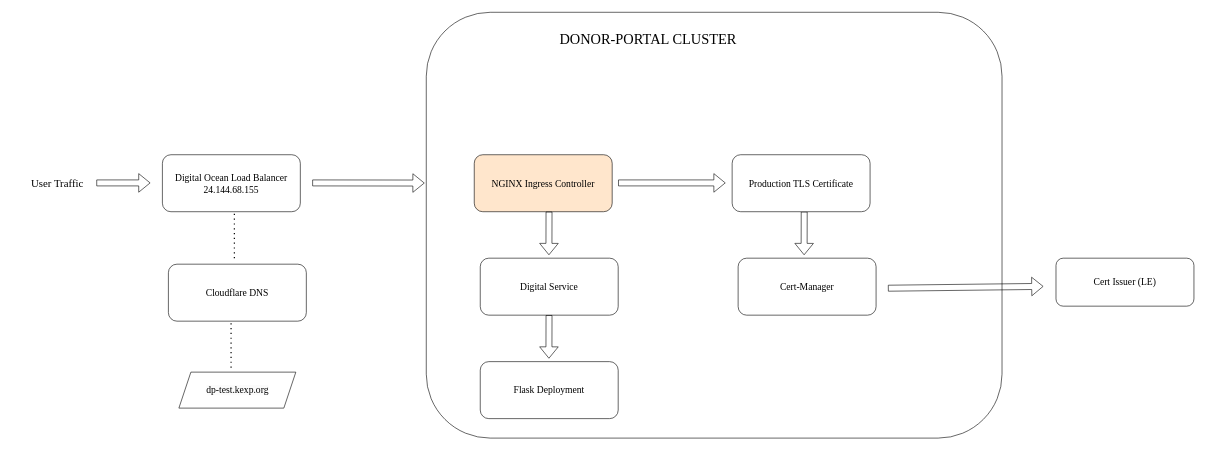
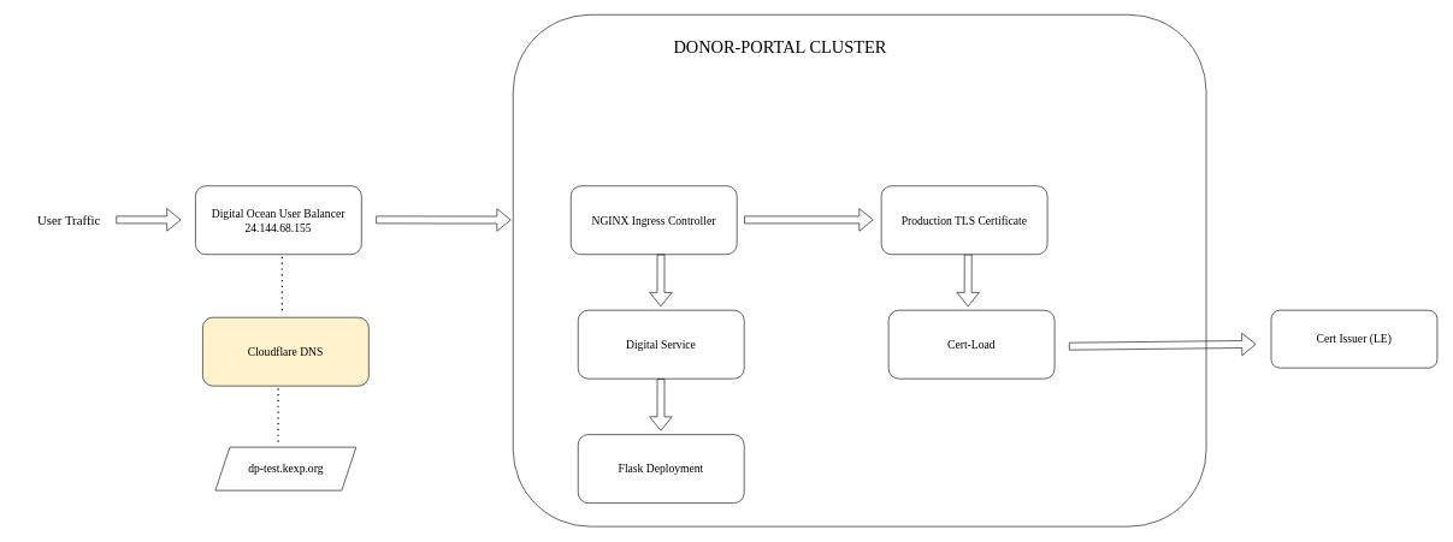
  <mxCell id="0" />
  <mxCell id="1" parent="0" />
  <mxCell id="2" value="User Traffic" style="text;strokeColor=none;align=center;fillColor=none;html=1;verticalAlign=middle;whiteSpace=wrap;rounded=0;fontFamily=Comic Sans MS;fontSize=18;" vertex="1" parent="1"><mxGeometry x="20" y="290" width="150" height="30" as="geometry" /></mxCell>
  <mxCell id="3" value="" style="shape=flexArrow;endArrow=classic;html=1;rounded=0;" edge="1" parent="1"><mxGeometry width="50" height="50" relative="1" as="geometry"><mxPoint x="160" y="304.5" as="sourcePoint" /><mxPoint x="250" y="304.5" as="targetPoint" /><Array as="points" /></mxGeometry></mxCell>
- <mxCell id="4" value="&lt;font style=&quot;font-size: 16px;&quot; face=&quot;Comic Sans MS&quot;&gt;Digital Ocean Load Balancer&lt;br&gt;24.144.68.155&lt;/font&gt;" style="rounded=1;whiteSpace=wrap;html=1;" vertex="1" parent="1"><mxGeometry x="270" y="257.5" width="230" height="95" as="geometry" /></mxCell>
+ <mxCell id="4" value="&lt;font style=&quot;font-size: 16px;&quot; face=&quot;Comic Sans MS&quot;&gt;Digital Ocean User Balancer&lt;br&gt;24.144.68.155&lt;/font&gt;" style="rounded=1;whiteSpace=wrap;html=1;" vertex="1" parent="1"><mxGeometry x="270" y="257.5" width="230" height="95" as="geometry" /></mxCell>
  <mxCell id="5" value="" style="endArrow=none;dashed=1;html=1;dashPattern=1 3;strokeWidth=2;rounded=0;" edge="1" parent="1"><mxGeometry width="50" height="50" relative="1" as="geometry"><mxPoint x="390" y="430" as="sourcePoint" /><mxPoint x="390" y="352.5" as="targetPoint" /></mxGeometry></mxCell>
- <mxCell id="6" value="&lt;font face=&quot;Comic Sans MS&quot;&gt;&lt;span style=&quot;font-size: 16px;&quot;&gt;Cloudflare DNS&lt;/span&gt;&lt;/font&gt;" style="rounded=1;whiteSpace=wrap;html=1;" vertex="1" parent="1"><mxGeometry x="280" y="440" width="230" height="95" as="geometry" /></mxCell>
+ <mxCell id="6" value="&lt;font face=&quot;Comic Sans MS&quot;&gt;&lt;span style=&quot;font-size: 16px;&quot;&gt;Cloudflare DNS&lt;/span&gt;&lt;/font&gt;" style="rounded=1;whiteSpace=wrap;html=1;fillColor=#fff2cc;" vertex="1" parent="1"><mxGeometry x="280" y="440" width="230" height="95" as="geometry" /></mxCell>
  <mxCell id="7" value="" style="endArrow=none;dashed=1;html=1;dashPattern=1 3;strokeWidth=2;rounded=0;" edge="1" parent="1"><mxGeometry width="50" height="50" relative="1" as="geometry"><mxPoint x="384.5" y="612.5" as="sourcePoint" /><mxPoint x="384.5" y="535" as="targetPoint" /></mxGeometry></mxCell>
  <mxCell id="8" value="&lt;span style=&quot;color: rgb(0, 0, 0); font-family: &amp;quot;Comic Sans MS&amp;quot;; font-size: 16px; font-style: normal; font-variant-ligatures: normal; font-variant-caps: normal; font-weight: 400; letter-spacing: normal; orphans: 2; text-align: center; text-indent: 0px; text-transform: none; widows: 2; word-spacing: 0px; -webkit-text-stroke-width: 0px; background-color: rgb(251, 251, 251); text-decoration-thickness: initial; text-decoration-style: initial; text-decoration-color: initial; float: none; display: inline !important;&quot;&gt;dp-test.kexp.org&lt;/span&gt;" style="shape=parallelogram;perimeter=parallelogramPerimeter;whiteSpace=wrap;html=1;fixedSize=1;" vertex="1" parent="1"><mxGeometry x="297.5" y="620" width="195" height="60" as="geometry" /></mxCell>
  <mxCell id="9" value="" style="rounded=1;whiteSpace=wrap;html=1;" vertex="1" parent="1"><mxGeometry x="710" y="20" width="960" height="710" as="geometry" /></mxCell>
  <mxCell id="10" value="" style="shape=flexArrow;endArrow=classic;html=1;rounded=0;entryX=-0.003;entryY=0.401;entryDx=0;entryDy=0;entryPerimeter=0;" edge="1" parent="1" target="9"><mxGeometry width="50" height="50" relative="1" as="geometry"><mxPoint x="520" y="304.5" as="sourcePoint" /><mxPoint x="690" y="305" as="targetPoint" /><Array as="points" /></mxGeometry></mxCell>
  <mxCell id="11" value="&lt;font style=&quot;font-size: 24px;&quot;&gt;DONOR-PORTAL CLUSTER&lt;/font&gt;" style="text;strokeColor=none;align=center;fillColor=none;html=1;verticalAlign=middle;whiteSpace=wrap;rounded=0;fontFamily=Comic Sans MS;fontSize=18;" vertex="1" parent="1"><mxGeometry x="885" y="40" width="390" height="50" as="geometry" /></mxCell>
- <mxCell id="12" value="&lt;font face=&quot;Comic Sans MS&quot;&gt;&lt;span style=&quot;font-size: 16px;&quot;&gt;NGINX Ingress Controller&lt;/span&gt;&lt;/font&gt;" style="rounded=1;whiteSpace=wrap;html=1;fillColor=#ffe6cc;" vertex="1" parent="1"><mxGeometry x="790" y="257.5" width="230" height="95" as="geometry" /></mxCell>
+ <mxCell id="12" value="&lt;font face=&quot;Comic Sans MS&quot;&gt;&lt;span style=&quot;font-size: 16px;&quot;&gt;NGINX Ingress Controller&lt;/span&gt;&lt;/font&gt;" style="rounded=1;whiteSpace=wrap;html=1;" vertex="1" parent="1"><mxGeometry x="790" y="257.5" width="230" height="95" as="geometry" /></mxCell>
  <mxCell id="13" value="" style="shape=flexArrow;endArrow=classic;html=1;rounded=0;entryX=0.232;entryY=0.604;entryDx=0;entryDy=0;entryPerimeter=0;" edge="1" parent="1"><mxGeometry width="50" height="50" relative="1" as="geometry"><mxPoint x="1340.18" y="352.5" as="sourcePoint" /><mxPoint x="1340" y="424.84" as="targetPoint" /></mxGeometry></mxCell>
  <mxCell id="14" value="&lt;font face=&quot;Comic Sans MS&quot;&gt;&lt;span style=&quot;font-size: 16px;&quot;&gt;Digital Service&lt;/span&gt;&lt;/font&gt;" style="rounded=1;whiteSpace=wrap;html=1;" vertex="1" parent="1"><mxGeometry x="800" y="430" width="230" height="95" as="geometry" /></mxCell>
  <mxCell id="15" value="" style="shape=flexArrow;endArrow=classic;html=1;rounded=0;entryX=0.046;entryY=0.297;entryDx=0;entryDy=0;entryPerimeter=0;" edge="1" parent="1"><mxGeometry width="50" height="50" relative="1" as="geometry"><mxPoint x="1030" y="304.5" as="sourcePoint" /><mxPoint x="1209" y="304.5" as="targetPoint" /><Array as="points" /></mxGeometry></mxCell>
  <mxCell id="16" value="&lt;font face=&quot;Comic Sans MS&quot;&gt;&lt;span style=&quot;font-size: 16px;&quot;&gt;Production TLS Certificate&lt;/span&gt;&lt;/font&gt;" style="rounded=1;whiteSpace=wrap;html=1;" vertex="1" parent="1"><mxGeometry x="1220" y="257.5" width="230" height="95" as="geometry" /></mxCell>
  <mxCell id="17" value="" style="shape=flexArrow;endArrow=classic;html=1;rounded=0;entryX=0.232;entryY=0.604;entryDx=0;entryDy=0;entryPerimeter=0;" edge="1" parent="1"><mxGeometry width="50" height="50" relative="1" as="geometry"><mxPoint x="914.68" y="352.5" as="sourcePoint" /><mxPoint x="914.5" y="424.84" as="targetPoint" /></mxGeometry></mxCell>
- <mxCell id="18" value="&lt;font face=&quot;Comic Sans MS&quot;&gt;&lt;span style=&quot;font-size: 16px;&quot;&gt;Cert-Manager&lt;/span&gt;&lt;/font&gt;" style="rounded=1;whiteSpace=wrap;html=1;" vertex="1" parent="1"><mxGeometry x="1230" y="430" width="230" height="95" as="geometry" /></mxCell>
+ <mxCell id="18" value="&lt;font face=&quot;Comic Sans MS&quot;&gt;&lt;span style=&quot;font-size: 16px;&quot;&gt;Cert-Load&lt;/span&gt;&lt;/font&gt;" style="rounded=1;whiteSpace=wrap;html=1;" vertex="1" parent="1"><mxGeometry x="1230" y="430" width="230" height="95" as="geometry" /></mxCell>
  <mxCell id="19" value="" style="shape=flexArrow;endArrow=classic;html=1;rounded=0;entryX=0.232;entryY=0.604;entryDx=0;entryDy=0;entryPerimeter=0;" edge="1" parent="1"><mxGeometry width="50" height="50" relative="1" as="geometry"><mxPoint x="914.68" y="525" as="sourcePoint" /><mxPoint x="914.5" y="597.34" as="targetPoint" /></mxGeometry></mxCell>
  <mxCell id="20" value="&lt;font face=&quot;Comic Sans MS&quot;&gt;&lt;span style=&quot;font-size: 16px;&quot;&gt;Flask Deployment&lt;/span&gt;&lt;/font&gt;" style="rounded=1;whiteSpace=wrap;html=1;" vertex="1" parent="1"><mxGeometry x="800" y="602.5" width="230" height="95" as="geometry" /></mxCell>
  <mxCell id="21" value="" style="shape=flexArrow;endArrow=classic;html=1;rounded=0;entryX=0.046;entryY=0.297;entryDx=0;entryDy=0;entryPerimeter=0;exitX=0.802;exitY=0.648;exitDx=0;exitDy=0;exitPerimeter=0;" edge="1" parent="1" source="9"><mxGeometry width="50" height="50" relative="1" as="geometry"><mxPoint x="1560" y="477" as="sourcePoint" /><mxPoint x="1739" y="477" as="targetPoint" /><Array as="points" /></mxGeometry></mxCell>
  <mxCell id="22" value="&lt;font face=&quot;Comic Sans MS&quot;&gt;&lt;span style=&quot;font-size: 16px;&quot;&gt;Cert Issuer (LE)&lt;/span&gt;&lt;/font&gt;" style="rounded=1;whiteSpace=wrap;html=1;" vertex="1" parent="1"><mxGeometry x="1760" y="430" width="230" height="80" as="geometry" /></mxCell>
